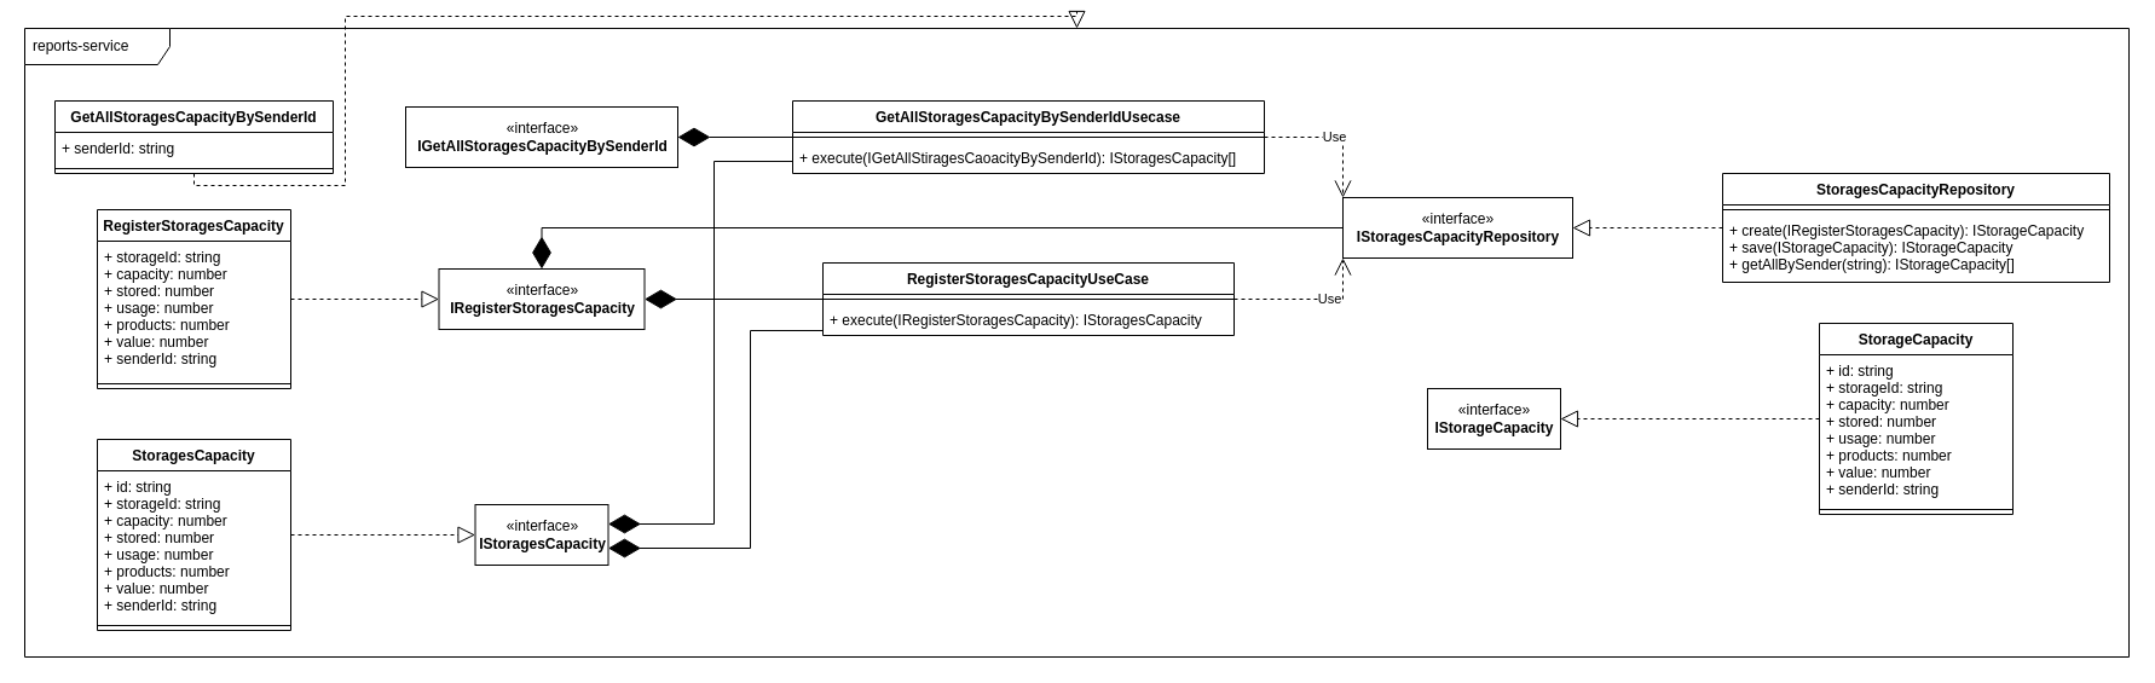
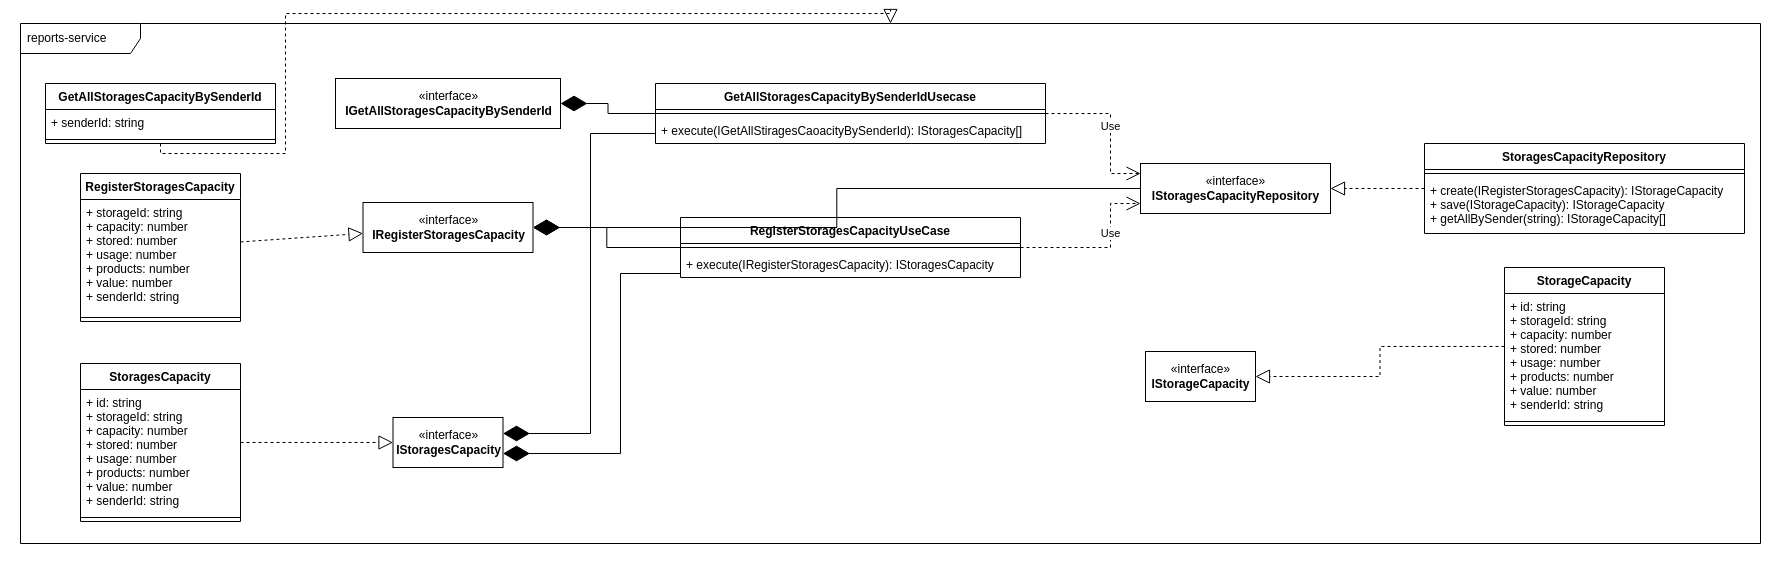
  <mxCell id="0" />
  <mxCell id="1" parent="0" />
  <mxCell id="2" value="reports-service" style="shape=umlFrame;whiteSpace=wrap;html=1;width=120;height=30;boundedLbl=1;verticalAlign=middle;align=left;spacingLeft=5;" parent="1" vertex="1"><mxGeometry x="20" y="20" width="1740" height="520" as="geometry" /></mxCell>
- <mxCell id="3" value="«interface»&lt;br&gt;&lt;b&gt;IRegisterStoragesCapacity&lt;/b&gt;" style="html=1;" parent="1" vertex="1"><mxGeometry x="362.5" y="219" width="170" height="50" as="geometry" /></mxCell>
- <mxCell id="4" value="«interface»&lt;br&gt;&lt;b&gt;IGetAllStoragesCapacityBySenderId&lt;/b&gt;" style="html=1;" parent="1" vertex="1"><mxGeometry x="335" y="85" width="225" height="50" as="geometry" /></mxCell>
+ <mxCell id="3" value="«interface»&lt;br&gt;&lt;b&gt;IRegisterStoragesCapacity&lt;/b&gt;" style="html=1;" parent="1" vertex="1"><mxGeometry x="362.5" y="199" width="170" height="50" as="geometry" /></mxCell>
+ <mxCell id="4" value="«interface»&lt;br&gt;&lt;b&gt;IGetAllStoragesCapacityBySenderId&lt;/b&gt;" style="html=1;" parent="1" vertex="1"><mxGeometry x="335" y="75" width="225" height="50" as="geometry" /></mxCell>
  <mxCell id="5" value="GetAllStoragesCapacityBySenderId" style="swimlane;fontStyle=1;align=center;verticalAlign=top;childLayout=stackLayout;horizontal=1;startSize=26;horizontalStack=0;resizeParent=1;resizeParentMax=0;resizeLast=0;collapsible=1;marginBottom=0;" parent="1" vertex="1"><mxGeometry x="45" y="80" width="230" height="60" as="geometry" /></mxCell>
  <mxCell id="6" value="+ senderId: string" style="text;strokeColor=none;fillColor=none;align=left;verticalAlign=top;spacingLeft=4;spacingRight=4;overflow=hidden;rotatable=0;points=[[0,0.5],[1,0.5]];portConstraint=eastwest;" parent="5" vertex="1"><mxGeometry y="26" width="230" height="26" as="geometry" /></mxCell>
  <mxCell id="7" value="" style="line;strokeWidth=1;fillColor=none;align=left;verticalAlign=middle;spacingTop=-1;spacingLeft=3;spacingRight=3;rotatable=0;labelPosition=right;points=[];portConstraint=eastwest;strokeColor=inherit;" parent="5" vertex="1"><mxGeometry y="52" width="230" height="8" as="geometry" /></mxCell>
  <mxCell id="8" value="RegisterStoragesCapacity" style="swimlane;fontStyle=1;align=center;verticalAlign=top;childLayout=stackLayout;horizontal=1;startSize=26;horizontalStack=0;resizeParent=1;resizeParentMax=0;resizeLast=0;collapsible=1;marginBottom=0;" parent="1" vertex="1"><mxGeometry x="80" y="170" width="160" height="148" as="geometry" /></mxCell>
  <mxCell id="9" value="+ storageId: string&#10;+ capacity: number&#10;+ stored: number&#10;+ usage: number&#10;+ products: number&#10;+ value: number&#10;+ senderId: string&#10;" style="text;strokeColor=none;fillColor=none;align=left;verticalAlign=top;spacingLeft=4;spacingRight=4;overflow=hidden;rotatable=0;points=[[0,0.5],[1,0.5]];portConstraint=eastwest;" parent="8" vertex="1"><mxGeometry y="26" width="160" height="114" as="geometry" /></mxCell>
  <mxCell id="10" value="" style="line;strokeWidth=1;fillColor=none;align=left;verticalAlign=middle;spacingTop=-1;spacingLeft=3;spacingRight=3;rotatable=0;labelPosition=right;points=[];portConstraint=eastwest;strokeColor=inherit;" parent="8" vertex="1"><mxGeometry y="140" width="160" height="8" as="geometry" /></mxCell>
  <mxCell id="11" value="" style="endArrow=block;dashed=1;endFill=0;endSize=12;html=1;rounded=0;edgeStyle=orthogonalEdgeStyle;" parent="1" source="5" target="2" edge="1"><mxGeometry width="160" relative="1" as="geometry"><mxPoint x="-240" y="200" as="sourcePoint" /><mxPoint x="-80" y="200" as="targetPoint" /></mxGeometry></mxCell>
  <mxCell id="12" value="" style="endArrow=block;dashed=1;endFill=0;endSize=12;html=1;rounded=0;" parent="1" source="8" target="3" edge="1"><mxGeometry width="160" relative="1" as="geometry"><mxPoint x="240" y="300" as="sourcePoint" /><mxPoint x="400" y="300" as="targetPoint" /></mxGeometry></mxCell>
  <mxCell id="13" value="GetAllStoragesCapacityBySenderIdUsecase" style="swimlane;fontStyle=1;align=center;verticalAlign=top;childLayout=stackLayout;horizontal=1;startSize=26;horizontalStack=0;resizeParent=1;resizeParentMax=0;resizeLast=0;collapsible=1;marginBottom=0;" parent="1" vertex="1"><mxGeometry x="655" y="80" width="390" height="60" as="geometry" /></mxCell>
  <mxCell id="14" value="" style="line;strokeWidth=1;fillColor=none;align=left;verticalAlign=middle;spacingTop=-1;spacingLeft=3;spacingRight=3;rotatable=0;labelPosition=right;points=[];portConstraint=eastwest;strokeColor=inherit;" parent="13" vertex="1"><mxGeometry y="26" width="390" height="8" as="geometry" /></mxCell>
  <mxCell id="15" value="+ execute(IGetAllStiragesCaoacityBySenderId): IStoragesCapacity[]" style="text;strokeColor=none;fillColor=none;align=left;verticalAlign=top;spacingLeft=4;spacingRight=4;overflow=hidden;rotatable=0;points=[[0,0.5],[1,0.5]];portConstraint=eastwest;" parent="13" vertex="1"><mxGeometry y="34" width="390" height="26" as="geometry" /></mxCell>
  <mxCell id="16" value="RegisterStoragesCapacityUseCase" style="swimlane;fontStyle=1;align=center;verticalAlign=top;childLayout=stackLayout;horizontal=1;startSize=26;horizontalStack=0;resizeParent=1;resizeParentMax=0;resizeLast=0;collapsible=1;marginBottom=0;" parent="1" vertex="1"><mxGeometry x="680" y="214" width="340" height="60" as="geometry" /></mxCell>
  <mxCell id="17" value="" style="line;strokeWidth=1;fillColor=none;align=left;verticalAlign=middle;spacingTop=-1;spacingLeft=3;spacingRight=3;rotatable=0;labelPosition=right;points=[];portConstraint=eastwest;strokeColor=inherit;" parent="16" vertex="1"><mxGeometry y="26" width="340" height="8" as="geometry" /></mxCell>
  <mxCell id="18" value="+ execute(IRegisterStoragesCapacity): IStoragesCapacity" style="text;strokeColor=none;fillColor=none;align=left;verticalAlign=top;spacingLeft=4;spacingRight=4;overflow=hidden;rotatable=0;points=[[0,0.5],[1,0.5]];portConstraint=eastwest;" parent="16" vertex="1"><mxGeometry y="34" width="340" height="26" as="geometry" /></mxCell>
  <mxCell id="19" value="" style="endArrow=diamondThin;endFill=1;endSize=24;html=1;rounded=0;edgeStyle=orthogonalEdgeStyle;" parent="1" source="13" target="4" edge="1"><mxGeometry width="160" relative="1" as="geometry"><mxPoint x="415" y="180" as="sourcePoint" /><mxPoint x="575" y="180" as="targetPoint" /></mxGeometry></mxCell>
  <mxCell id="20" value="" style="endArrow=diamondThin;endFill=1;endSize=24;html=1;rounded=0;edgeStyle=orthogonalEdgeStyle;" parent="1" source="16" target="3" edge="1"><mxGeometry width="160" relative="1" as="geometry"><mxPoint x="500" y="340" as="sourcePoint" /><mxPoint x="660" y="340" as="targetPoint" /></mxGeometry></mxCell>
  <mxCell id="21" value="«interface»&lt;br&gt;&lt;b&gt;IStoragesCapacity&lt;/b&gt;" style="html=1;" parent="1" vertex="1"><mxGeometry x="392.5" y="414" width="110" height="50" as="geometry" /></mxCell>
  <mxCell id="22" value="" style="endArrow=diamondThin;endFill=1;endSize=24;html=1;rounded=0;edgeStyle=orthogonalEdgeStyle;" parent="1" source="13" target="21" edge="1"><mxGeometry width="160" relative="1" as="geometry"><mxPoint x="560" y="330" as="sourcePoint" /><mxPoint x="720" y="330" as="targetPoint" /><Array as="points"><mxPoint x="590" y="130" /><mxPoint x="590" y="430" /></Array></mxGeometry></mxCell>
  <mxCell id="23" value="" style="endArrow=diamondThin;endFill=1;endSize=24;html=1;rounded=0;edgeStyle=orthogonalEdgeStyle;" parent="1" source="16" target="21" edge="1"><mxGeometry width="160" relative="1" as="geometry"><mxPoint x="650" y="360" as="sourcePoint" /><mxPoint x="810" y="360" as="targetPoint" /><Array as="points"><mxPoint x="620" y="270" /><mxPoint x="620" y="450" /></Array></mxGeometry></mxCell>
  <mxCell id="24" value="StoragesCapacity" style="swimlane;fontStyle=1;align=center;verticalAlign=top;childLayout=stackLayout;horizontal=1;startSize=26;horizontalStack=0;resizeParent=1;resizeParentMax=0;resizeLast=0;collapsible=1;marginBottom=0;" parent="1" vertex="1"><mxGeometry x="80" y="360" width="160" height="158" as="geometry" /></mxCell>
  <mxCell id="25" value="+ id: string&#10;+ storageId: string&#10;+ capacity: number&#10;+ stored: number&#10;+ usage: number&#10;+ products: number&#10;+ value: number&#10;+ senderId: string&#10;" style="text;strokeColor=none;fillColor=none;align=left;verticalAlign=top;spacingLeft=4;spacingRight=4;overflow=hidden;rotatable=0;points=[[0,0.5],[1,0.5]];portConstraint=eastwest;" parent="24" vertex="1"><mxGeometry y="26" width="160" height="124" as="geometry" /></mxCell>
  <mxCell id="26" value="" style="line;strokeWidth=1;fillColor=none;align=left;verticalAlign=middle;spacingTop=-1;spacingLeft=3;spacingRight=3;rotatable=0;labelPosition=right;points=[];portConstraint=eastwest;strokeColor=inherit;" parent="24" vertex="1"><mxGeometry y="150" width="160" height="8" as="geometry" /></mxCell>
  <mxCell id="27" value="" style="endArrow=block;dashed=1;endFill=0;endSize=12;html=1;rounded=0;" parent="1" source="24" target="21" edge="1"><mxGeometry width="160" relative="1" as="geometry"><mxPoint x="310" y="520" as="sourcePoint" /><mxPoint x="470" y="520" as="targetPoint" /></mxGeometry></mxCell>
- <mxCell id="28" value="«interface»&lt;br&gt;&lt;b&gt;IStoragesCapacityRepository&lt;br&gt;&lt;/b&gt;" style="html=1;" parent="1" vertex="1"><mxGeometry x="1110" y="160" width="190" height="50" as="geometry" /></mxCell>
+ <mxCell id="28" value="«interface»&lt;br&gt;&lt;b&gt;IStoragesCapacityRepository&lt;br&gt;&lt;/b&gt;" style="html=1;" parent="1" vertex="1"><mxGeometry x="1140" y="160" width="190" height="50" as="geometry" /></mxCell>
  <mxCell id="29" value="Use" style="endArrow=open;endSize=12;dashed=1;html=1;rounded=0;edgeStyle=orthogonalEdgeStyle;" parent="1" source="13" target="28" edge="1"><mxGeometry width="160" relative="1" as="geometry"><mxPoint x="1130" y="260" as="sourcePoint" /><mxPoint x="1290" y="260" as="targetPoint" /><Array as="points"><mxPoint x="1110" y="110" /><mxPoint x="1110" y="170" /></Array></mxGeometry></mxCell>
  <mxCell id="30" value="Use" style="endArrow=open;endSize=12;dashed=1;html=1;rounded=0;edgeStyle=orthogonalEdgeStyle;" parent="1" source="16" target="28" edge="1"><mxGeometry x="0.269" width="160" relative="1" as="geometry"><mxPoint x="1020" y="340" as="sourcePoint" /><mxPoint x="1180" y="340" as="targetPoint" /><Array as="points"><mxPoint x="1110" y="244" /><mxPoint x="1110" y="200" /></Array><mxPoint as="offset" /></mxGeometry></mxCell>
  <mxCell id="31" value="" style="endArrow=diamondThin;endFill=1;endSize=24;html=1;rounded=0;edgeStyle=orthogonalEdgeStyle;" parent="1" source="28" target="3" edge="1"><mxGeometry width="160" relative="1" as="geometry"><mxPoint x="580" y="510" as="sourcePoint" /><mxPoint x="740" y="510" as="targetPoint" /></mxGeometry></mxCell>
- <mxCell id="32" value="«interface»&lt;br&gt;&lt;b&gt;IStorageCapacity&lt;/b&gt;" style="html=1;" parent="1" vertex="1"><mxGeometry x="1180" y="318" width="110" height="50" as="geometry" /></mxCell>
+ <mxCell id="32" value="«interface»&lt;br&gt;&lt;b&gt;IStorageCapacity&lt;/b&gt;" style="html=1;" parent="1" vertex="1"><mxGeometry x="1145" y="348" width="110" height="50" as="geometry" /></mxCell>
  <mxCell id="33" value="StorageCapacity" style="swimlane;fontStyle=1;align=center;verticalAlign=top;childLayout=stackLayout;horizontal=1;startSize=26;horizontalStack=0;resizeParent=1;resizeParentMax=0;resizeLast=0;collapsible=1;marginBottom=0;" parent="1" vertex="1"><mxGeometry x="1504" y="264" width="160" height="158" as="geometry" /></mxCell>
  <mxCell id="34" value="+ id: string&#10;+ storageId: string&#10;+ capacity: number&#10;+ stored: number&#10;+ usage: number&#10;+ products: number&#10;+ value: number&#10;+ senderId: string&#10;" style="text;strokeColor=none;fillColor=none;align=left;verticalAlign=top;spacingLeft=4;spacingRight=4;overflow=hidden;rotatable=0;points=[[0,0.5],[1,0.5]];portConstraint=eastwest;" parent="33" vertex="1"><mxGeometry y="26" width="160" height="124" as="geometry" /></mxCell>
  <mxCell id="35" value="" style="line;strokeWidth=1;fillColor=none;align=left;verticalAlign=middle;spacingTop=-1;spacingLeft=3;spacingRight=3;rotatable=0;labelPosition=right;points=[];portConstraint=eastwest;strokeColor=inherit;" parent="33" vertex="1"><mxGeometry y="150" width="160" height="8" as="geometry" /></mxCell>
  <mxCell id="36" value="" style="endArrow=block;dashed=1;endFill=0;endSize=12;html=1;rounded=0;edgeStyle=orthogonalEdgeStyle;" parent="1" source="33" target="32" edge="1"><mxGeometry width="160" relative="1" as="geometry"><mxPoint x="1150" y="510" as="sourcePoint" /><mxPoint x="1310" y="510" as="targetPoint" /></mxGeometry></mxCell>
  <mxCell id="37" value="StoragesCapacityRepository" style="swimlane;fontStyle=1;align=center;verticalAlign=top;childLayout=stackLayout;horizontal=1;startSize=26;horizontalStack=0;resizeParent=1;resizeParentMax=0;resizeLast=0;collapsible=1;marginBottom=0;" parent="1" vertex="1"><mxGeometry x="1424" y="140" width="320" height="90" as="geometry" /></mxCell>
  <mxCell id="38" value="" style="line;strokeWidth=1;fillColor=none;align=left;verticalAlign=middle;spacingTop=-1;spacingLeft=3;spacingRight=3;rotatable=0;labelPosition=right;points=[];portConstraint=eastwest;strokeColor=inherit;" parent="37" vertex="1"><mxGeometry y="26" width="320" height="8" as="geometry" /></mxCell>
  <mxCell id="39" value="+ create(IRegisterStoragesCapacity): IStorageCapacity&#10;+ save(IStorageCapacity): IStorageCapacity&#10;+ getAllBySender(string): IStorageCapacity[]" style="text;strokeColor=none;fillColor=none;align=left;verticalAlign=top;spacingLeft=4;spacingRight=4;overflow=hidden;rotatable=0;points=[[0,0.5],[1,0.5]];portConstraint=eastwest;" parent="37" vertex="1"><mxGeometry y="34" width="320" height="56" as="geometry" /></mxCell>
  <mxCell id="40" value="" style="endArrow=block;dashed=1;endFill=0;endSize=12;html=1;rounded=0;edgeStyle=orthogonalEdgeStyle;" parent="1" source="37" target="28" edge="1"><mxGeometry width="160" relative="1" as="geometry"><mxPoint x="1140" y="480" as="sourcePoint" /><mxPoint x="1300" y="480" as="targetPoint" /></mxGeometry></mxCell>
